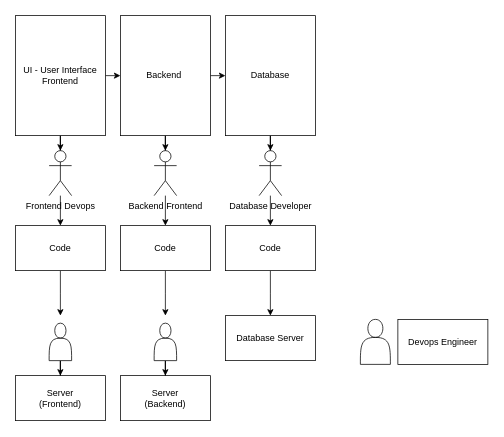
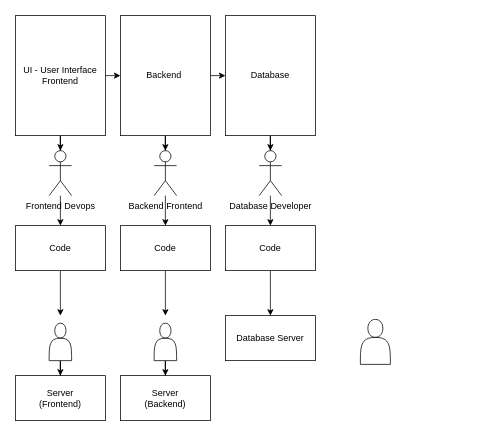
  <mxCell id="0" />
  <mxCell id="1" parent="0" />
  <mxCell id="2" style="edgeStyle=orthogonalEdgeStyle;rounded=0;orthogonalLoop=1;jettySize=auto;html=1;exitX=1;exitY=0.5;exitDx=0;exitDy=0;entryX=0;entryY=0.5;entryDx=0;entryDy=0;" edge="1" parent="1" source="4" target="7"><mxGeometry relative="1" as="geometry" /></mxCell>
  <mxCell id="3" style="edgeStyle=orthogonalEdgeStyle;rounded=0;orthogonalLoop=1;jettySize=auto;html=1;exitX=0.5;exitY=1;exitDx=0;exitDy=0;" edge="1" parent="1" source="4" target="15"><mxGeometry relative="1" as="geometry" /></mxCell>
  <mxCell id="4" value="UI - User Interface&lt;br&gt;Frontend" style="rounded=0;whiteSpace=wrap;html=1;" vertex="1" parent="1"><mxGeometry x="20" y="20" width="120" height="160" as="geometry" /></mxCell>
  <mxCell id="5" style="edgeStyle=orthogonalEdgeStyle;rounded=0;orthogonalLoop=1;jettySize=auto;html=1;exitX=1;exitY=0.5;exitDx=0;exitDy=0;entryX=0;entryY=0.5;entryDx=0;entryDy=0;" edge="1" parent="1" source="7" target="9"><mxGeometry relative="1" as="geometry" /></mxCell>
  <mxCell id="6" style="edgeStyle=orthogonalEdgeStyle;rounded=0;orthogonalLoop=1;jettySize=auto;html=1;exitX=0.5;exitY=1;exitDx=0;exitDy=0;" edge="1" parent="1" source="7" target="11"><mxGeometry relative="1" as="geometry" /></mxCell>
  <mxCell id="7" value="Backend&amp;nbsp;&lt;br&gt;" style="rounded=0;whiteSpace=wrap;html=1;" vertex="1" parent="1"><mxGeometry x="160" y="20" width="120" height="160" as="geometry" /></mxCell>
  <mxCell id="8" style="edgeStyle=orthogonalEdgeStyle;rounded=0;orthogonalLoop=1;jettySize=auto;html=1;exitX=0.5;exitY=1;exitDx=0;exitDy=0;" edge="1" parent="1" source="9" target="13"><mxGeometry relative="1" as="geometry" /></mxCell>
  <mxCell id="9" value="Database" style="rounded=0;whiteSpace=wrap;html=1;" vertex="1" parent="1"><mxGeometry x="300" y="20" width="120" height="160" as="geometry" /></mxCell>
  <mxCell id="10" style="edgeStyle=orthogonalEdgeStyle;rounded=0;orthogonalLoop=1;jettySize=auto;html=1;" edge="1" parent="1" source="11" target="21"><mxGeometry relative="1" as="geometry" /></mxCell>
  <mxCell id="11" value="Backend Frontend" style="shape=umlActor;verticalLabelPosition=bottom;verticalAlign=top;html=1;outlineConnect=0;" vertex="1" parent="1"><mxGeometry x="205" y="200" width="30" height="60" as="geometry" /></mxCell>
  <mxCell id="12" value="" style="edgeStyle=orthogonalEdgeStyle;rounded=0;orthogonalLoop=1;jettySize=auto;html=1;" edge="1" parent="1" source="13" target="19"><mxGeometry relative="1" as="geometry" /></mxCell>
  <mxCell id="13" value="Database Developer" style="shape=umlActor;verticalLabelPosition=bottom;verticalAlign=top;html=1;outlineConnect=0;" vertex="1" parent="1"><mxGeometry x="345" y="200" width="30" height="60" as="geometry" /></mxCell>
  <mxCell id="14" style="edgeStyle=orthogonalEdgeStyle;rounded=0;orthogonalLoop=1;jettySize=auto;html=1;" edge="1" parent="1" source="15" target="17"><mxGeometry relative="1" as="geometry" /></mxCell>
  <mxCell id="15" value="Frontend Devops" style="shape=umlActor;verticalLabelPosition=bottom;verticalAlign=top;html=1;outlineConnect=0;" vertex="1" parent="1"><mxGeometry x="65" y="200" width="30" height="60" as="geometry" /></mxCell>
  <mxCell id="16" style="edgeStyle=orthogonalEdgeStyle;rounded=0;orthogonalLoop=1;jettySize=auto;html=1;exitX=0.5;exitY=1;exitDx=0;exitDy=0;" edge="1" parent="1" source="17"><mxGeometry relative="1" as="geometry"><mxPoint x="80" y="420" as="targetPoint" /><Array as="points"><mxPoint x="80" y="390" /><mxPoint x="80" y="390" /></Array></mxGeometry></mxCell>
  <mxCell id="17" value="Code" style="rounded=0;whiteSpace=wrap;html=1;" vertex="1" parent="1"><mxGeometry x="20" y="300" width="120" height="60" as="geometry" /></mxCell>
  <mxCell id="18" style="edgeStyle=orthogonalEdgeStyle;rounded=0;orthogonalLoop=1;jettySize=auto;html=1;exitX=0.5;exitY=1;exitDx=0;exitDy=0;" edge="1" parent="1" source="19"><mxGeometry relative="1" as="geometry"><mxPoint x="360" y="420" as="targetPoint" /></mxGeometry></mxCell>
  <mxCell id="19" value="Code" style="rounded=0;whiteSpace=wrap;html=1;" vertex="1" parent="1"><mxGeometry x="300" y="300" width="120" height="60" as="geometry" /></mxCell>
  <mxCell id="20" style="edgeStyle=orthogonalEdgeStyle;rounded=0;orthogonalLoop=1;jettySize=auto;html=1;exitX=0.5;exitY=1;exitDx=0;exitDy=0;" edge="1" parent="1" source="21"><mxGeometry relative="1" as="geometry"><mxPoint x="220" y="420" as="targetPoint" /></mxGeometry></mxCell>
  <mxCell id="21" value="Code" style="rounded=0;whiteSpace=wrap;html=1;" vertex="1" parent="1"><mxGeometry x="160" y="300" width="120" height="60" as="geometry" /></mxCell>
  <mxCell id="22" value="Server&lt;br&gt;(Frontend)" style="rounded=0;whiteSpace=wrap;html=1;" vertex="1" parent="1"><mxGeometry x="20" y="500" width="120" height="60" as="geometry" /></mxCell>
  <mxCell id="23" value="Server&lt;br&gt;(Backend)" style="rounded=0;whiteSpace=wrap;html=1;" vertex="1" parent="1"><mxGeometry x="160" y="500" width="120" height="60" as="geometry" /></mxCell>
  <mxCell id="24" value="Database Server" style="rounded=0;whiteSpace=wrap;html=1;" vertex="1" parent="1"><mxGeometry x="300" y="420" width="120" height="60" as="geometry" /></mxCell>
  <mxCell id="25" style="edgeStyle=orthogonalEdgeStyle;rounded=0;orthogonalLoop=1;jettySize=auto;html=1;exitX=0.5;exitY=1;exitDx=0;exitDy=0;" edge="1" parent="1" source="26" target="23"><mxGeometry relative="1" as="geometry" /></mxCell>
  <mxCell id="26" value="" style="shape=actor;whiteSpace=wrap;html=1;" vertex="1" parent="1"><mxGeometry x="205" y="430" width="30" height="50" as="geometry" /></mxCell>
  <mxCell id="27" style="edgeStyle=orthogonalEdgeStyle;rounded=0;orthogonalLoop=1;jettySize=auto;html=1;exitX=0.5;exitY=1;exitDx=0;exitDy=0;" edge="1" parent="1" source="28" target="22"><mxGeometry relative="1" as="geometry" /></mxCell>
  <mxCell id="28" value="" style="shape=actor;whiteSpace=wrap;html=1;" vertex="1" parent="1"><mxGeometry x="65" y="430" width="30" height="50" as="geometry" /></mxCell>
  <mxCell id="29" value="" style="shape=actor;whiteSpace=wrap;html=1;" vertex="1" parent="1"><mxGeometry x="480" y="425" width="40" height="60" as="geometry" /></mxCell>
- <mxCell id="30" value="Devops Engineer" style="whiteSpace=wrap;html=1;" vertex="1" parent="1"><mxGeometry x="530" y="425" width="120" height="60" as="geometry" /></mxCell>
